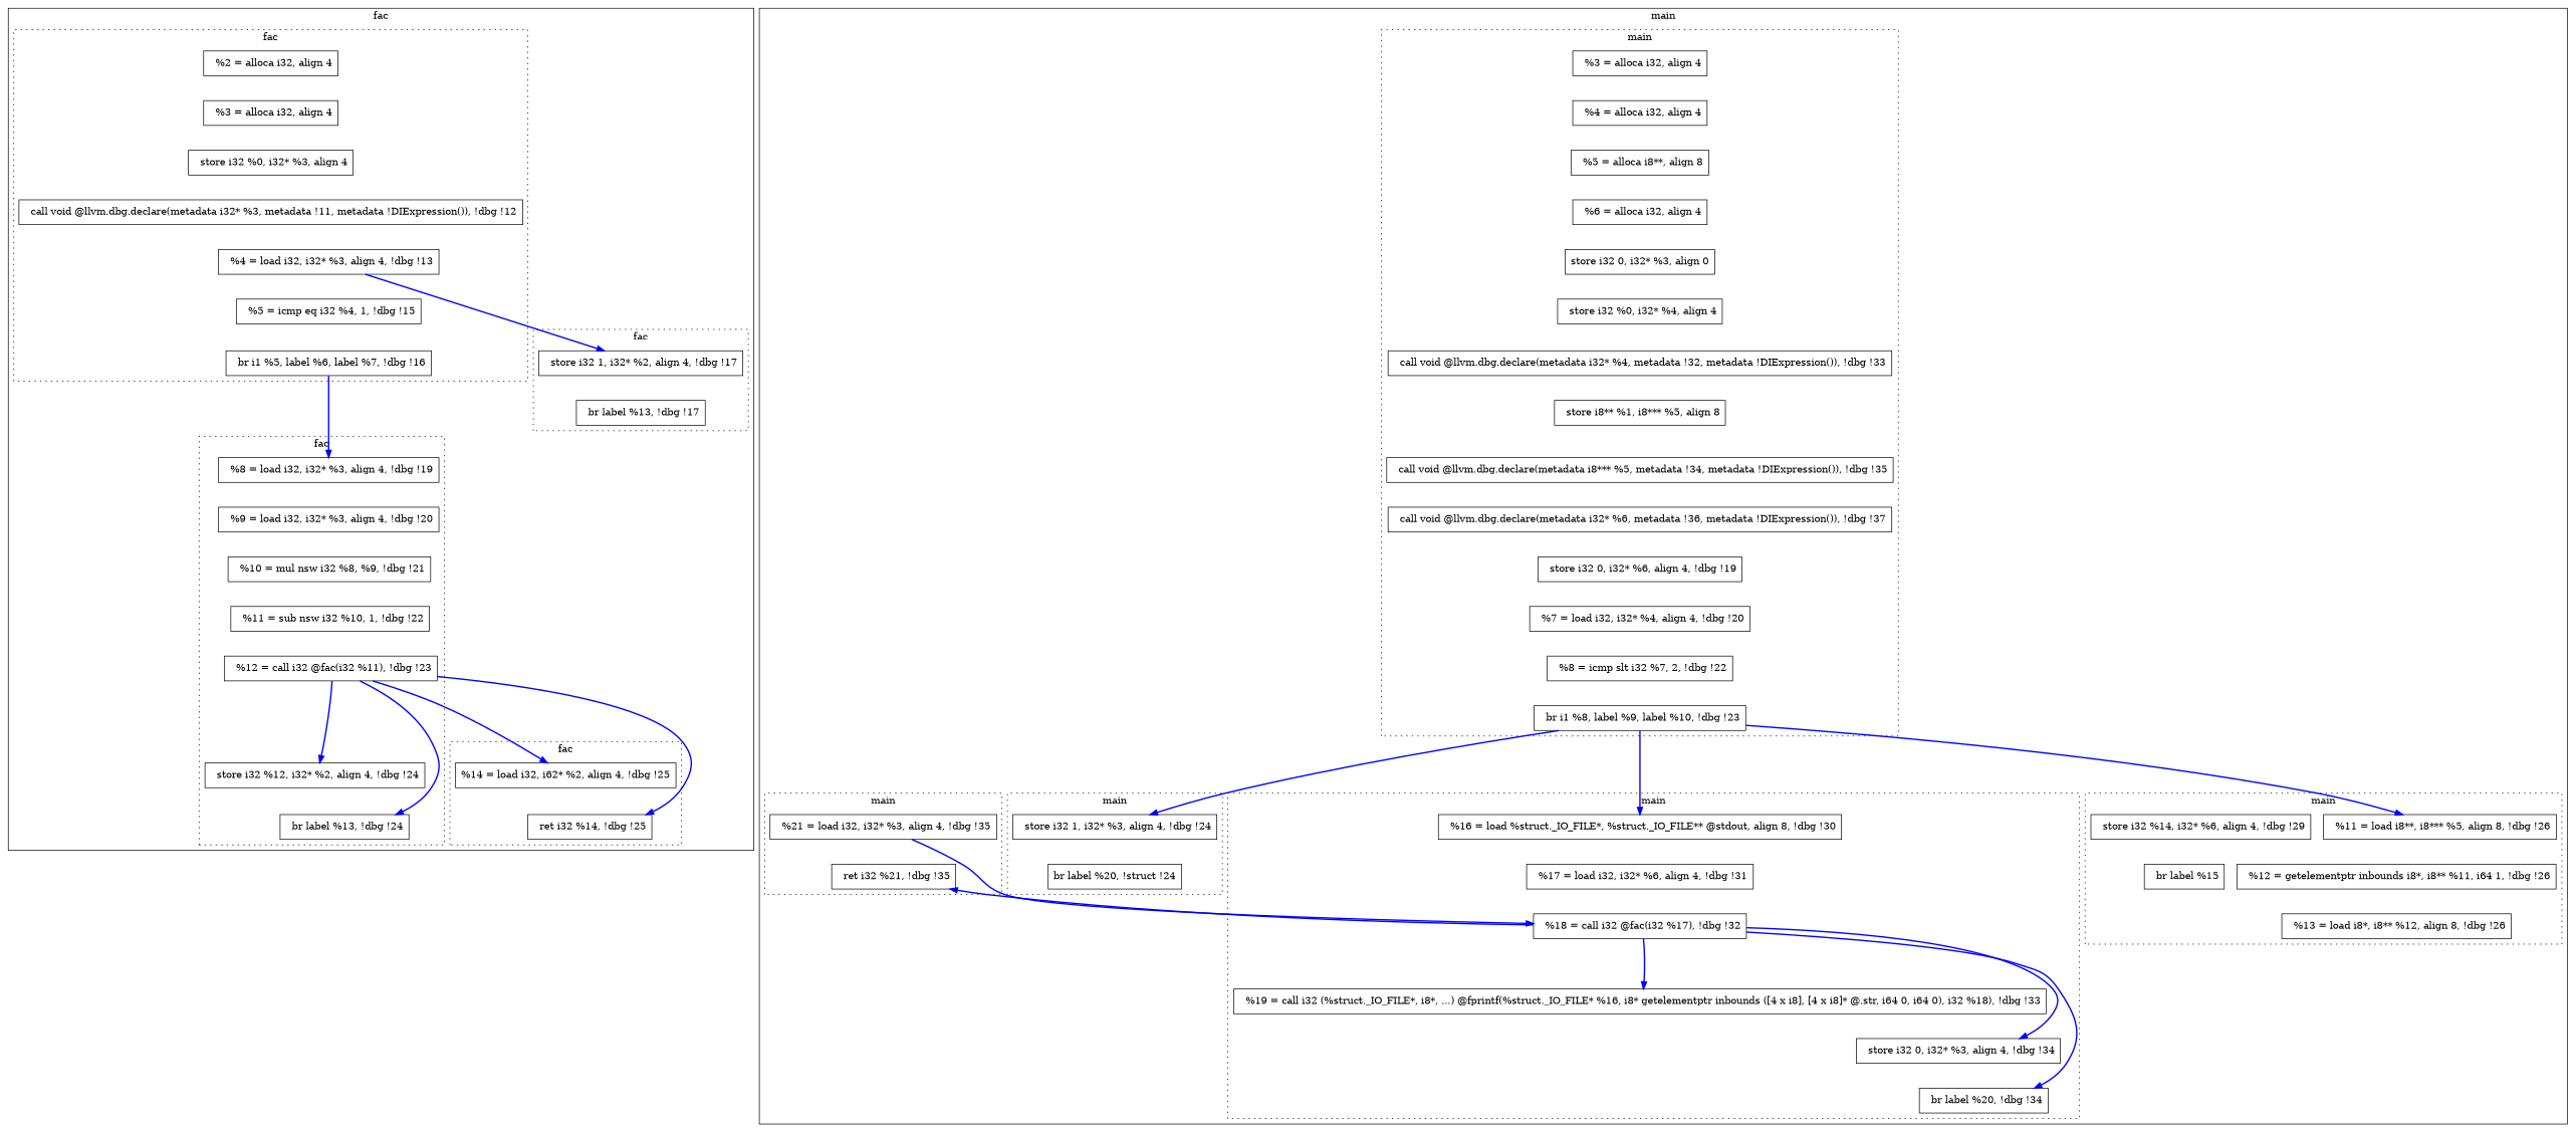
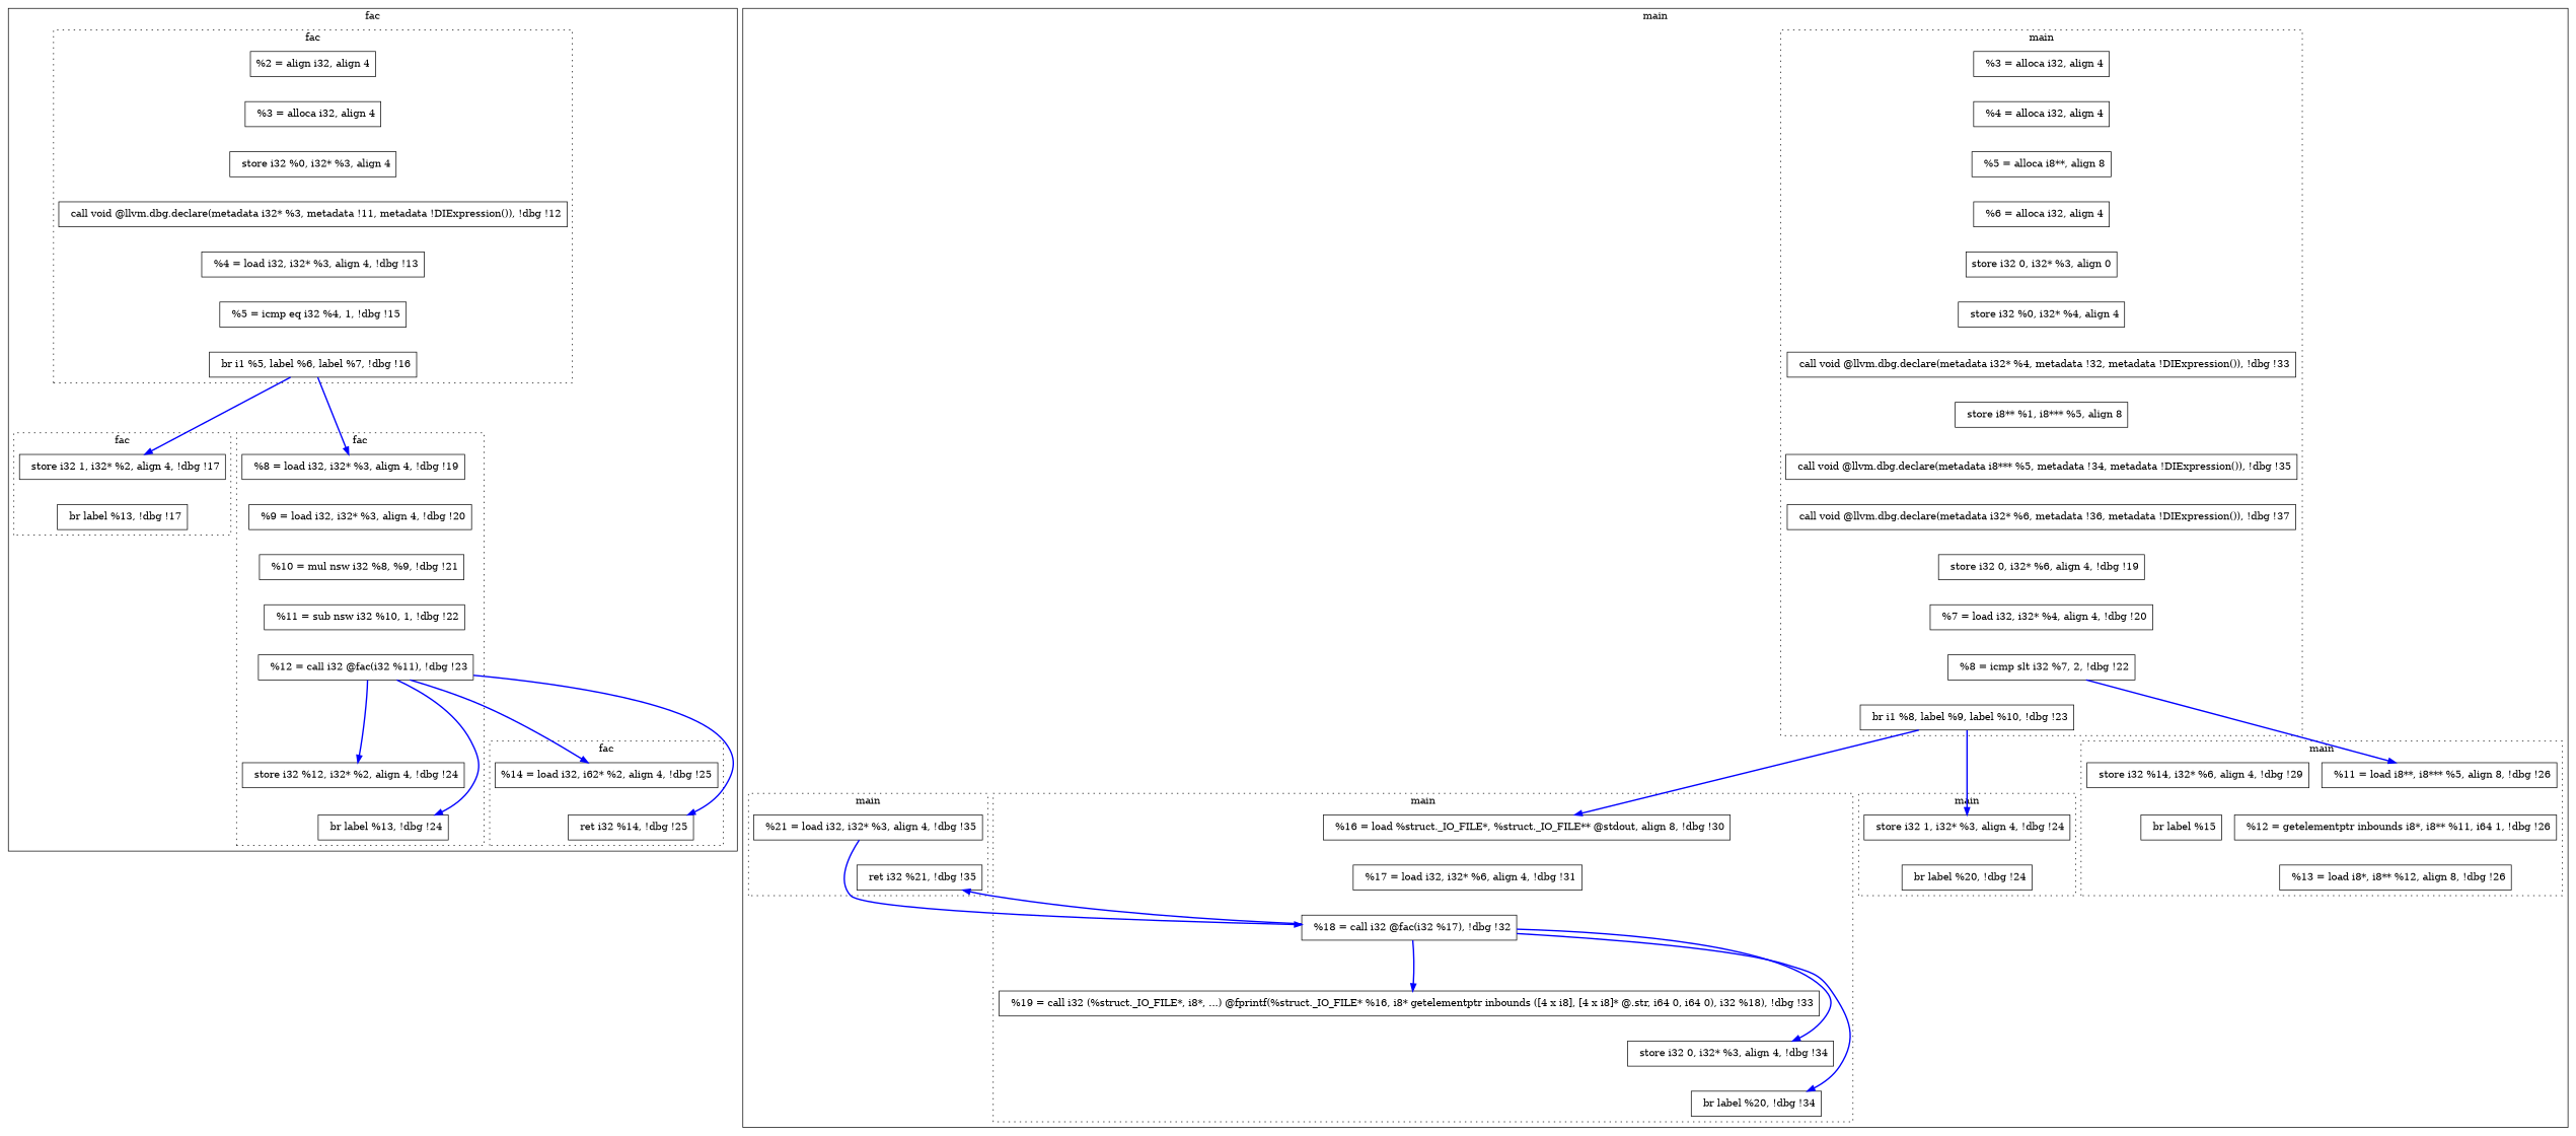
  digraph {
    compound=true
    node [shape=rectangle]
    edge [style=invis]
-   n1 [label="  %2 = alloca i32, align 4"]
+   n1 [label="%2 = align i32, align 4"]
    n2 [label="  %3 = alloca i32, align 4"]
    n3 [label="  store i32 %0, i32* %3, align 4"]
    n4 [label="  call void @llvm.dbg.declare(metadata i32* %3, metadata !11, metadata !DIExpression()), !dbg !12"]
    n5 [label="  %4 = load i32, i32* %3, align 4, !dbg !13"]
    n6 [label="  %5 = icmp eq i32 %4, 1, !dbg !15"]
    n7 [label="  br i1 %5, label %6, label %7, !dbg !16"]
    n8 [label="  store i32 1, i32* %2, align 4, !dbg !17"]
    n9 [label="  br label %13, !dbg !17"]
    n10 [label="  %8 = load i32, i32* %3, align 4, !dbg !19"]
    n11 [label="  %9 = load i32, i32* %3, align 4, !dbg !20"]
    n12 [label="  %10 = mul nsw i32 %8, %9, !dbg !21"]
    n13 [label="  %11 = sub nsw i32 %10, 1, !dbg !22"]
    n14 [label="  %12 = call i32 @fac(i32 %11), !dbg !23"]
    n15 [label="  store i32 %12, i32* %2, align 4, !dbg !24"]
    n16 [label="  br label %13, !dbg !24"]
    n17 [label="%14 = load i32, i62* %2, align 4, !dbg !25"]
    n18 [label="  ret i32 %14, !dbg !25"]
    n19 [label="  %3 = alloca i32, align 4"]
    n20 [label="  %4 = alloca i32, align 4"]
    n21 [label="  %5 = alloca i8**, align 8"]
    n22 [label="  %6 = alloca i32, align 4"]
    n23 [label="store i32 0, i32* %3, align 0"]
    n24 [label="  store i32 %0, i32* %4, align 4"]
    n25 [label="  call void @llvm.dbg.declare(metadata i32* %4, metadata !32, metadata !DIExpression()), !dbg !33"]
    n26 [label="  store i8** %1, i8*** %5, align 8"]
    n27 [label="  call void @llvm.dbg.declare(metadata i8*** %5, metadata !34, metadata !DIExpression()), !dbg !35"]
    n28 [label="  call void @llvm.dbg.declare(metadata i32* %6, metadata !36, metadata !DIExpression()), !dbg !37"]
    n29 [label="  store i32 0, i32* %6, align 4, !dbg !19"]
    n30 [label="  %7 = load i32, i32* %4, align 4, !dbg !20"]
    n31 [label="  %8 = icmp slt i32 %7, 2, !dbg !22"]
    n32 [label="  br i1 %8, label %9, label %10, !dbg !23"]
    n33 [label="  store i32 1, i32* %3, align 4, !dbg !24"]
-   n34 [label="br label %20, !struct !24"]
+   n34 [label="  br label %20, !dbg !24"]
    n35 [label="  %11 = load i8**, i8*** %5, align 8, !dbg !26"]
    n36 [label="  %12 = getelementptr inbounds i8*, i8** %11, i64 1, !dbg !26"]
    n37 [label="  %13 = load i8*, i8** %12, align 8, !dbg !26"]
    n38 [label="  store i32 %14, i32* %6, align 4, !dbg !29"]
    n39 [label="  br label %15"]
    n40 [label="  %16 = load %struct._IO_FILE*, %struct._IO_FILE** @stdout, align 8, !dbg !30"]
    n41 [label="  %17 = load i32, i32* %6, align 4, !dbg !31"]
    n42 [label="  %18 = call i32 @fac(i32 %17), !dbg !32"]
    n43 [label="  %19 = call i32 (%struct._IO_FILE*, i8*, ...) @fprintf(%struct._IO_FILE* %16, i8* getelementptr inbounds ([4 x i8], [4 x i8]* @.str, i64 0, i64 0), i32 %18), !dbg !33"]
    n44 [label="  store i32 0, i32* %3, align 4, !dbg !34"]
    n45 [label="  br label %20, !dbg !34"]
    n46 [label="  %21 = load i32, i32* %3, align 4, !dbg !35"]
    n47 [label="  ret i32 %21, !dbg !35"]
    subgraph cluster_1 {
      label=fac
      subgraph cluster_2 {
        label=fac
        style=dotted
        n1
        n2
        n3
        n4
        n5
        n6
        n7
      }
      subgraph cluster_3 {
        label=fac
        style=dotted
        n8
        n9
      }
      subgraph cluster_4 {
        label=fac
        style=dotted
        n10
        n11
        n12
        n13
        n14
        n15
        n16
      }
      subgraph cluster_5 {
        label=fac
        style=dotted
        n17
        n18
      }
    }
    subgraph cluster_6 {
      label=main
      subgraph cluster_7 {
        label=main
        style=dotted
        n19
        n20
        n21
        n22
        n23
        n24
        n25
        n26
        n27
        n28
        n29
        n30
        n31
        n32
      }
      subgraph cluster_8 {
        label=main
        style=dotted
        n33
        n34
      }
      subgraph cluster_9 {
        label=main
        style=dotted
        n35
        n36
        n37
        n38
        n39
      }
      subgraph cluster_10 {
        label=main
        style=dotted
        n40
        n41
        n42
        n43
        n44
        n45
      }
      subgraph cluster_11 {
        label=main
        style=dotted
        n46
        n47
      }
    }
    n1 -> n2
    n2 -> n3
    n3 -> n4
    n4 -> n5
    n5 -> n6
    n6 -> n7
-   n5 -> n8 [color=blue minlen=2 penwidth=2 style=""]
+   n7 -> n8 [color=blue minlen=2 penwidth=2 style=""]
    n7 -> n10 [color=blue minlen=2 penwidth=2 style=""]
    n8 -> n9
    n10 -> n11
    n11 -> n12
    n12 -> n13
    n13 -> n14
    n14 -> n15
    n14 -> n15 [color=blue minlen=2 penwidth=2 style=""]
    n14 -> n16 [color=blue minlen=2 penwidth=2 style=""]
    n14 -> n17 [color=blue minlen=2 penwidth=2 style=""]
    n14 -> n18 [color=blue minlen=2 penwidth=2 style=""]
    n15 -> n16
    n17 -> n18
    n19 -> n20
    n20 -> n21
    n21 -> n22
    n22 -> n23
    n23 -> n24
    n24 -> n25
    n25 -> n26
    n26 -> n27
    n27 -> n28
    n28 -> n29
    n29 -> n30
    n30 -> n31
    n31 -> n32
    n32 -> n33 [color=blue minlen=2 penwidth=2 style=""]
-   n32 -> n35 [color=blue minlen=2 penwidth=2 style=""]
+   n31 -> n35 [color=blue minlen=2 penwidth=2 style=""]
    n32 -> n40 [color=blue minlen=2 penwidth=2 style=""]
    n33 -> n34
    n35 -> n36
    n36 -> n37
    n38 -> n39
    n40 -> n41
    n41 -> n42
    n42 -> n43
    n42 -> n43 [color=blue minlen=2 penwidth=2 style=""]
    n42 -> n44 [color=blue minlen=2 penwidth=2 style=""]
    n42 -> n45 [color=blue minlen=2 penwidth=2 style=""]
    n42 -> n47 [color=blue minlen=2 penwidth=2 style=""]
    n43 -> n44
    n44 -> n45
    n46 -> n42 [color=blue minlen=2 penwidth=2 style=""]
    n46 -> n47
  }
